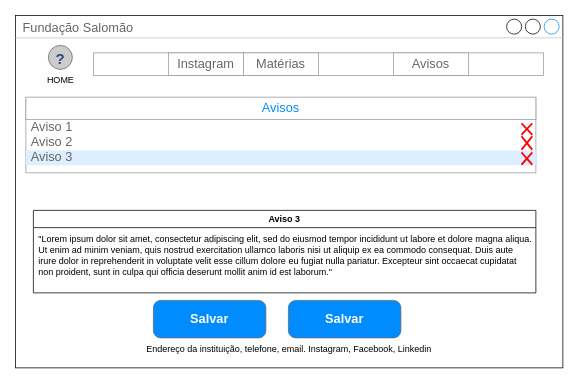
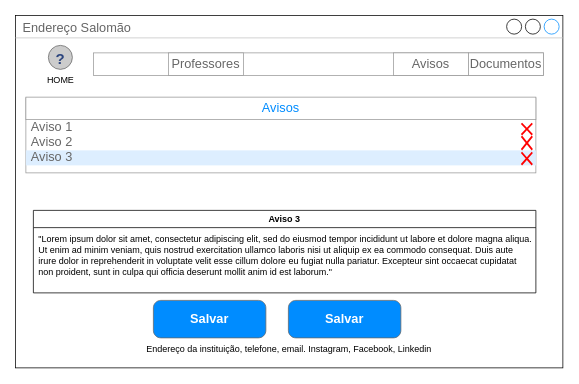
  <mxCell id="0" />
  <mxCell id="1" parent="0" />
- <mxCell id="2" value="Fundação Salomão" style="strokeWidth=1;shadow=0;dashed=0;align=center;html=1;shape=mxgraph.mockup.containers.window;align=left;verticalAlign=top;spacingLeft=8;strokeColor2=#008cff;strokeColor3=#c4c4c4;fontColor=#666666;mainText=;fontSize=17;labelBackgroundColor=none;whiteSpace=wrap;" parent="1" vertex="1"><mxGeometry x="20" y="20" width="730" height="470" as="geometry" /></mxCell>
+ <mxCell id="2" value="Endereço Salomão" style="strokeWidth=1;shadow=0;dashed=0;align=center;html=1;shape=mxgraph.mockup.containers.window;align=left;verticalAlign=top;spacingLeft=8;strokeColor2=#008cff;strokeColor3=#c4c4c4;fontColor=#666666;mainText=;fontSize=17;labelBackgroundColor=none;whiteSpace=wrap;" parent="1" vertex="1"><mxGeometry x="20" y="20" width="730" height="470" as="geometry" /></mxCell>
  <mxCell id="3" value="" style="strokeWidth=1;shadow=0;dashed=0;align=center;html=1;shape=mxgraph.mockup.forms.rrect;rSize=0;strokeColor=#999999;" parent="1" vertex="1"><mxGeometry x="124" y="70" width="600" height="30" as="geometry" /></mxCell>
- <mxCell id="4" value="Instagram" style="strokeColor=inherit;fillColor=inherit;gradientColor=inherit;strokeWidth=1;shadow=0;dashed=0;align=center;html=1;shape=mxgraph.mockup.forms.rrect;rSize=0;fontSize=17;fontColor=#666666;whiteSpace=wrap;" parent="3" vertex="1"><mxGeometry x="100" width="100" height="30" as="geometry" /></mxCell>
- <mxCell id="5" value="Matérias" style="strokeColor=inherit;fillColor=inherit;gradientColor=inherit;strokeWidth=1;shadow=0;dashed=0;align=center;html=1;shape=mxgraph.mockup.forms.rrect;rSize=0;fontSize=17;fontColor=#666666;whiteSpace=wrap;" parent="3" vertex="1"><mxGeometry x="200" width="100" height="30" as="geometry" /></mxCell>
+ <mxCell id="4" value="Professores" style="strokeColor=inherit;fillColor=inherit;gradientColor=inherit;strokeWidth=1;shadow=0;dashed=0;align=center;html=1;shape=mxgraph.mockup.forms.rrect;rSize=0;fontSize=17;fontColor=#666666;whiteSpace=wrap;" parent="3" vertex="1"><mxGeometry x="100" width="100" height="30" as="geometry" /></mxCell>
  <mxCell id="6" value="Avisos" style="strokeColor=inherit;fillColor=inherit;gradientColor=inherit;strokeWidth=1;shadow=0;dashed=0;align=center;html=1;shape=mxgraph.mockup.forms.rrect;rSize=0;fontSize=17;fontColor=#666666;whiteSpace=wrap;" parent="3" vertex="1"><mxGeometry x="400" width="100" height="30" as="geometry" /></mxCell>
+ <mxCell id="7" value="Documentos" style="strokeColor=inherit;fillColor=inherit;gradientColor=inherit;strokeWidth=1;shadow=0;dashed=0;align=center;html=1;shape=mxgraph.mockup.forms.rrect;rSize=0;fontSize=17;fontColor=#666666;whiteSpace=wrap;" parent="3" vertex="1"><mxGeometry x="500" width="100" height="30" as="geometry" /></mxCell>
  <mxCell id="8" value="HOME" style="verticalLabelPosition=bottom;shadow=0;dashed=0;align=center;html=1;verticalAlign=top;strokeWidth=1;shape=mxgraph.mockup.misc.help_icon;" parent="1" vertex="1"><mxGeometry x="64" y="60" width="32" height="32" as="geometry" /></mxCell>
  <mxCell id="9" value="Endereço da instituição, telefone, email. Instagram, Facebook, Linkedin" style="text;html=1;strokeColor=none;fillColor=none;align=center;verticalAlign=middle;whiteSpace=wrap;rounded=0;" parent="1" vertex="1"><mxGeometry x="86" y="450" width="598" height="30" as="geometry" /></mxCell>
  <mxCell id="10" value="" style="strokeWidth=1;shadow=0;dashed=0;align=center;html=1;shape=mxgraph.mockup.forms.rrect;rSize=0;strokeColor=#999999;fillColor=#ffffff;" parent="1" vertex="1"><mxGeometry x="34" y="130" width="680" height="100" as="geometry" /></mxCell>
  <mxCell id="11" value="Avisos" style="strokeWidth=1;shadow=0;dashed=0;align=center;html=1;shape=mxgraph.mockup.forms.rrect;rSize=0;strokeColor=#999999;fontColor=#008cff;fontSize=17;fillColor=#ffffff;resizeWidth=1;whiteSpace=wrap;" parent="10" vertex="1"><mxGeometry width="680" height="30" relative="1" as="geometry"><mxPoint y="-1" as="offset" /></mxGeometry></mxCell>
  <mxCell id="12" value="Aviso 1" style="strokeWidth=1;shadow=0;dashed=0;align=center;html=1;shape=mxgraph.mockup.forms.anchor;fontSize=17;fontColor=#666666;align=left;spacingLeft=5;resizeWidth=1;whiteSpace=wrap;" parent="10" vertex="1"><mxGeometry width="680" height="20" relative="1" as="geometry"><mxPoint y="30" as="offset" /></mxGeometry></mxCell>
  <mxCell id="13" value="Aviso 2" style="strokeWidth=1;shadow=0;dashed=0;align=center;html=1;shape=mxgraph.mockup.forms.anchor;fontSize=17;fontColor=#666666;align=left;spacingLeft=5;resizeWidth=1;whiteSpace=wrap;" parent="10" vertex="1"><mxGeometry width="680" height="20" relative="1" as="geometry"><mxPoint y="50" as="offset" /></mxGeometry></mxCell>
  <mxCell id="14" value="Aviso 3" style="strokeWidth=1;shadow=0;dashed=0;align=center;html=1;shape=mxgraph.mockup.forms.rrect;rSize=0;fontSize=17;fontColor=#666666;align=left;spacingLeft=5;fillColor=#ddeeff;strokeColor=none;resizeWidth=1;whiteSpace=wrap;" parent="10" vertex="1"><mxGeometry width="680" height="20" relative="1" as="geometry"><mxPoint y="70" as="offset" /></mxGeometry></mxCell>
  <mxCell id="15" value="" style="shape=mxgraph.mockup.markup.redX;fillColor=#ff0000;html=1;shadow=0;whiteSpace=wrap;strokeColor=none;" parent="10" vertex="1"><mxGeometry x="660" y="33.08" width="16" height="16.92" as="geometry" /></mxCell>
  <mxCell id="16" value="" style="shape=mxgraph.mockup.markup.redX;fillColor=#ff0000;html=1;shadow=0;whiteSpace=wrap;strokeColor=none;" parent="10" vertex="1"><mxGeometry x="660" y="50" width="16" height="20" as="geometry" /></mxCell>
  <mxCell id="17" value="" style="shape=mxgraph.mockup.markup.redX;fillColor=#ff0000;html=1;shadow=0;whiteSpace=wrap;strokeColor=none;" parent="10" vertex="1"><mxGeometry x="660" y="71.85" width="16" height="18.15" as="geometry" /></mxCell>
  <mxCell id="18" value="Salvar" style="strokeWidth=1;shadow=0;dashed=0;align=center;html=1;shape=mxgraph.mockup.buttons.button;strokeColor=#666666;fontColor=#ffffff;mainText=;buttonStyle=round;fontSize=17;fontStyle=1;fillColor=#008cff;whiteSpace=wrap;" parent="1" vertex="1"><mxGeometry x="384" y="400" width="150" height="50" as="geometry" /></mxCell>
  <mxCell id="19" value="Aviso 3" style="swimlane;whiteSpace=wrap;html=1;" parent="1" vertex="1"><mxGeometry x="44" y="280" width="670" height="110" as="geometry" /></mxCell>
  <mxCell id="20" value="&quot;Lorem ipsum dolor sit amet, consectetur adipiscing elit, sed do eiusmod&amp;nbsp;tempor incididunt ut labore et dolore magna aliqua. Ut enim ad minim veniam, quis nostrud exercitation ullamco laboris nisi ut aliquip ex ea commodo consequat. Duis aute irure dolor in reprehenderit in voluptate velit esse cillum dolore eu fugiat nulla pariatur. Excepteur sint occaecat cupidatat non proident, sunt in culpa qui officia deserunt&amp;nbsp;mollit anim id est laborum.&quot;" style="text;html=1;strokeColor=none;fillColor=none;align=left;verticalAlign=middle;whiteSpace=wrap;rounded=0;" parent="19" vertex="1"><mxGeometry x="5" y="20" width="660" height="80" as="geometry" /></mxCell>
  <mxCell id="21" value="Salvar" style="strokeWidth=1;shadow=0;dashed=0;align=center;html=1;shape=mxgraph.mockup.buttons.button;strokeColor=#666666;fontColor=#ffffff;mainText=;buttonStyle=round;fontSize=17;fontStyle=1;fillColor=#008cff;whiteSpace=wrap;" vertex="1" parent="1"><mxGeometry x="204" y="400" width="150" height="50" as="geometry" /></mxCell>
